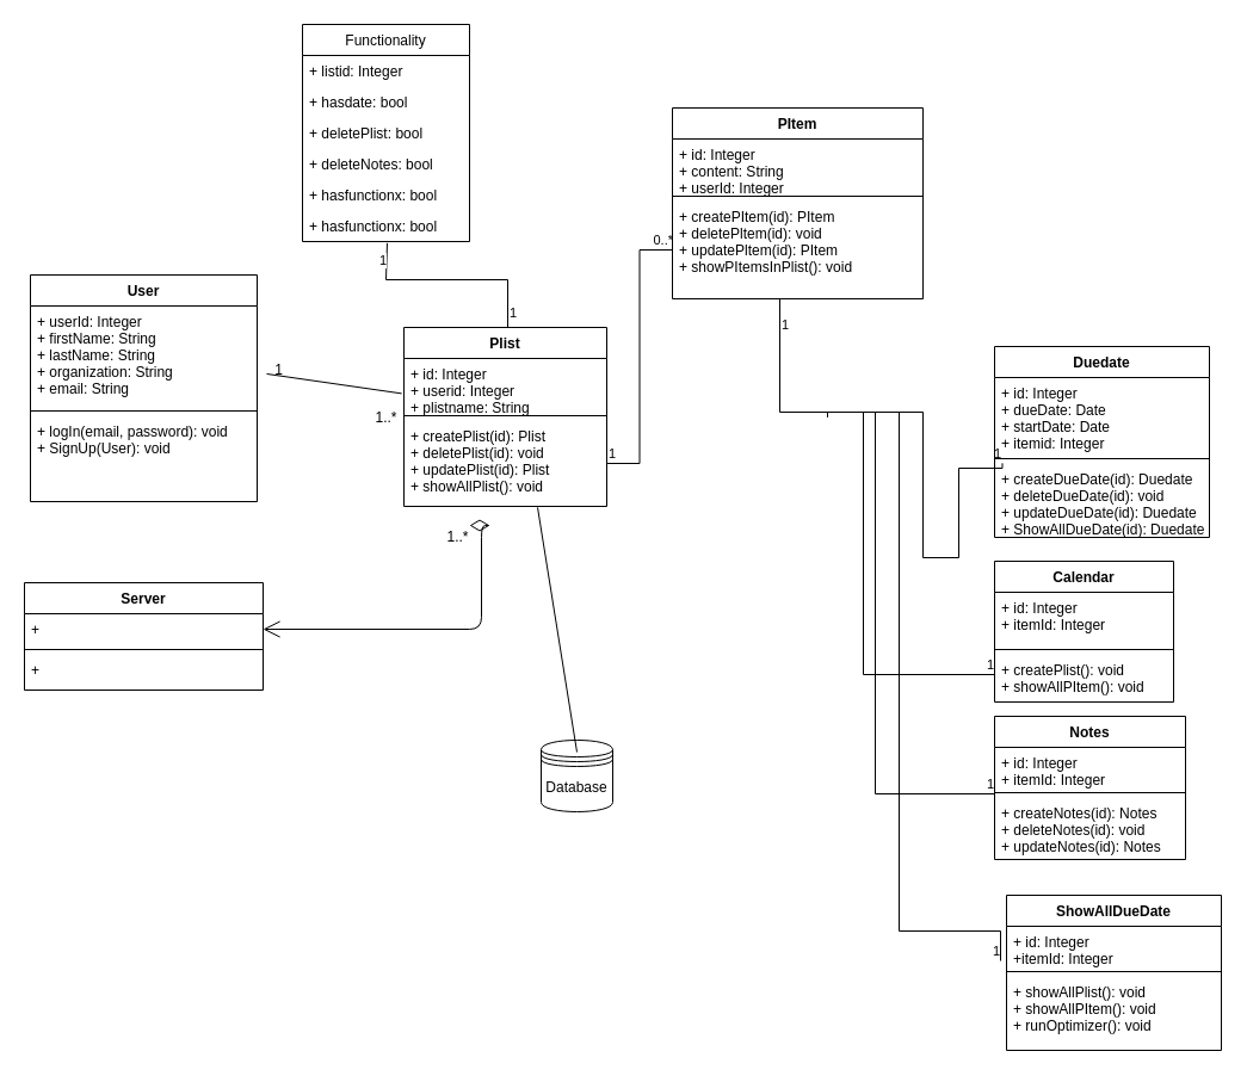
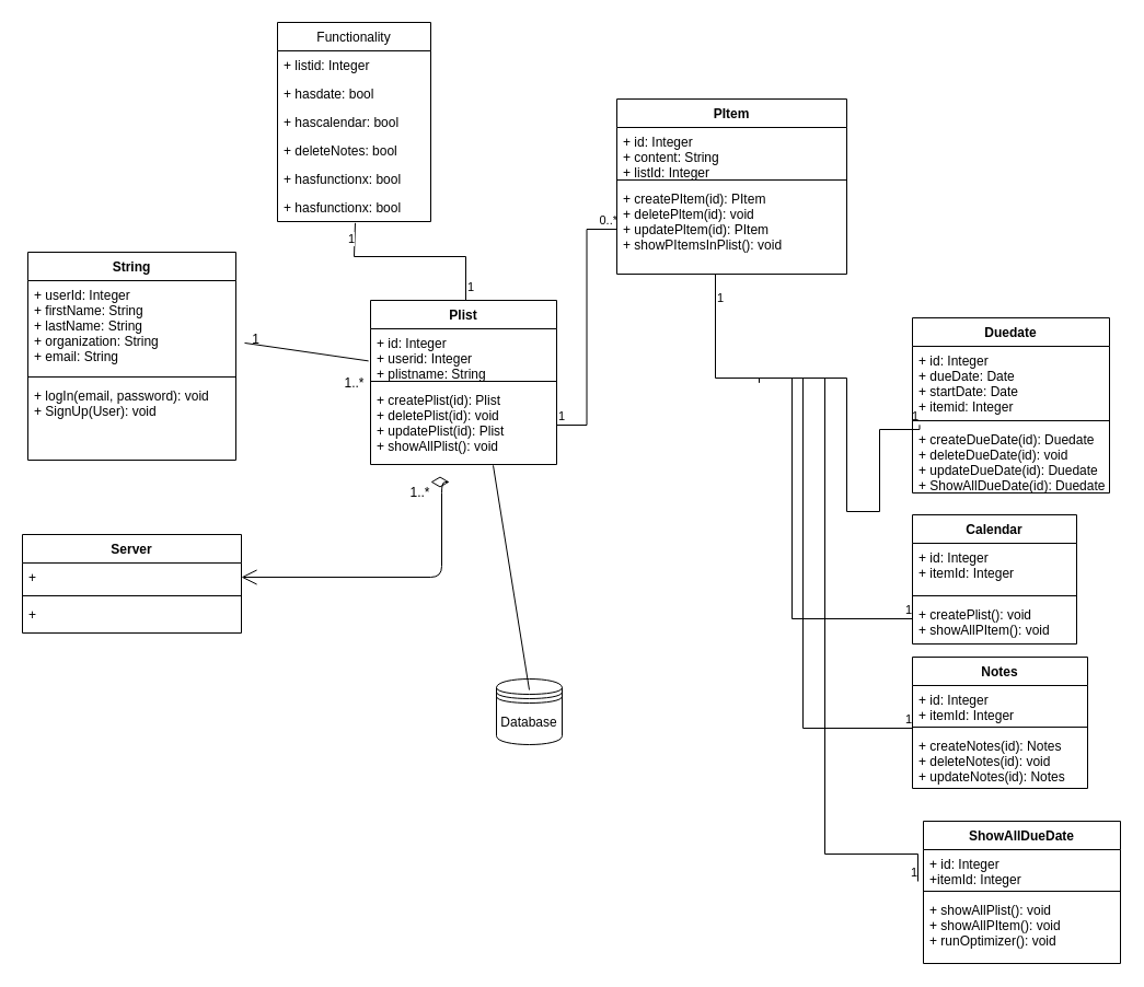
  <mxCell id="0" />
  <mxCell id="1" parent="0" />
  <mxCell id="2" value="Server" style="swimlane;fontStyle=1;align=center;verticalAlign=top;childLayout=stackLayout;horizontal=1;startSize=26;horizontalStack=0;resizeParent=1;resizeParentMax=0;resizeLast=0;collapsible=1;marginBottom=0;" parent="1" vertex="1"><mxGeometry x="20" y="488" width="200" height="90" as="geometry" /></mxCell>
  <mxCell id="3" value="+ " style="text;strokeColor=none;fillColor=none;align=left;verticalAlign=top;spacingLeft=4;spacingRight=4;overflow=hidden;rotatable=0;points=[[0,0.5],[1,0.5]];portConstraint=eastwest;" parent="2" vertex="1"><mxGeometry y="26" width="200" height="26" as="geometry" /></mxCell>
  <mxCell id="4" value="" style="line;strokeWidth=1;fillColor=none;align=left;verticalAlign=middle;spacingTop=-1;spacingLeft=3;spacingRight=3;rotatable=0;labelPosition=right;points=[];portConstraint=eastwest;" parent="2" vertex="1"><mxGeometry y="52" width="200" height="8" as="geometry" /></mxCell>
  <mxCell id="5" value="+ " style="text;strokeColor=none;fillColor=none;align=left;verticalAlign=top;spacingLeft=4;spacingRight=4;overflow=hidden;rotatable=0;points=[[0,0.5],[1,0.5]];portConstraint=eastwest;" parent="2" vertex="1"><mxGeometry y="60" width="200" height="30" as="geometry" /></mxCell>
  <mxCell id="6" value="" style="endArrow=open;html=1;endSize=12;startArrow=diamondThin;startSize=14;startFill=0;edgeStyle=orthogonalEdgeStyle;align=left;verticalAlign=bottom;sourcePerimeterSpacing=8;targetPerimeterSpacing=8;entryX=1;entryY=0.5;entryDx=0;entryDy=0;" parent="1" target="3" edge="1"><mxGeometry x="-1" y="42" relative="1" as="geometry"><mxPoint x="393" y="440" as="sourcePoint" /><mxPoint x="453" y="533" as="targetPoint" /><Array as="points"><mxPoint x="403" y="527" /></Array><mxPoint x="-12" y="-30" as="offset" /></mxGeometry></mxCell>
  <mxCell id="7" value="Functionality" style="swimlane;fontStyle=0;childLayout=stackLayout;horizontal=1;startSize=26;fillColor=none;horizontalStack=0;resizeParent=1;resizeParentMax=0;resizeLast=0;collapsible=1;marginBottom=0;" parent="1" vertex="1"><mxGeometry x="253" y="20" width="140" height="182" as="geometry" /></mxCell>
  <mxCell id="8" value="+ listid: Integer" style="text;strokeColor=none;fillColor=none;align=left;verticalAlign=top;spacingLeft=4;spacingRight=4;overflow=hidden;rotatable=0;points=[[0,0.5],[1,0.5]];portConstraint=eastwest;" parent="7" vertex="1"><mxGeometry y="26" width="140" height="26" as="geometry" /></mxCell>
  <mxCell id="9" value="+ hasdate: bool" style="text;strokeColor=none;fillColor=none;align=left;verticalAlign=top;spacingLeft=4;spacingRight=4;overflow=hidden;rotatable=0;points=[[0,0.5],[1,0.5]];portConstraint=eastwest;" parent="7" vertex="1"><mxGeometry y="52" width="140" height="26" as="geometry" /></mxCell>
- <mxCell id="10" value="+ deletePlist: bool" style="text;strokeColor=none;fillColor=none;align=left;verticalAlign=top;spacingLeft=4;spacingRight=4;overflow=hidden;rotatable=0;points=[[0,0.5],[1,0.5]];portConstraint=eastwest;" parent="7" vertex="1"><mxGeometry y="78" width="140" height="26" as="geometry" /></mxCell>
+ <mxCell id="10" value="+ hascalendar: bool" style="text;strokeColor=none;fillColor=none;align=left;verticalAlign=top;spacingLeft=4;spacingRight=4;overflow=hidden;rotatable=0;points=[[0,0.5],[1,0.5]];portConstraint=eastwest;" parent="7" vertex="1"><mxGeometry y="78" width="140" height="26" as="geometry" /></mxCell>
  <mxCell id="11" value="+ deleteNotes: bool" style="text;strokeColor=none;fillColor=none;align=left;verticalAlign=top;spacingLeft=4;spacingRight=4;overflow=hidden;rotatable=0;points=[[0,0.5],[1,0.5]];portConstraint=eastwest;" parent="7" vertex="1"><mxGeometry y="104" width="140" height="26" as="geometry" /></mxCell>
  <mxCell id="12" value="+ hasfunctionx: bool" style="text;strokeColor=none;fillColor=none;align=left;verticalAlign=top;spacingLeft=4;spacingRight=4;overflow=hidden;rotatable=0;points=[[0,0.5],[1,0.5]];portConstraint=eastwest;" parent="7" vertex="1"><mxGeometry y="130" width="140" height="26" as="geometry" /></mxCell>
  <mxCell id="13" value="+ hasfunctionx: bool" style="text;strokeColor=none;fillColor=none;align=left;verticalAlign=top;spacingLeft=4;spacingRight=4;overflow=hidden;rotatable=0;points=[[0,0.5],[1,0.5]];portConstraint=eastwest;" parent="7" vertex="1"><mxGeometry y="156" width="140" height="26" as="geometry" /></mxCell>
  <mxCell id="14" value="" style="endArrow=none;html=1;edgeStyle=orthogonalEdgeStyle;rounded=0;exitX=1;exitY=0.5;exitDx=0;exitDy=0;entryX=0;entryY=0.5;entryDx=0;entryDy=0;" parent="1" source="36" target="45" edge="1"><mxGeometry relative="1" as="geometry"><mxPoint x="495" y="308" as="sourcePoint" /><mxPoint x="553" y="349" as="targetPoint" /></mxGeometry></mxCell>
  <mxCell id="15" value="1" style="edgeLabel;resizable=0;html=1;align=left;verticalAlign=bottom;" parent="14" connectable="0" vertex="1"><mxGeometry x="-1" relative="1" as="geometry" /></mxCell>
  <mxCell id="16" value="0..*" style="edgeLabel;resizable=0;html=1;align=right;verticalAlign=bottom;" parent="14" connectable="0" vertex="1"><mxGeometry x="1" relative="1" as="geometry"><mxPoint x="1" as="offset" /></mxGeometry></mxCell>
  <mxCell id="17" value="" style="endArrow=none;html=1;edgeStyle=orthogonalEdgeStyle;rounded=0;exitX=1;exitY=0.5;exitDx=0;exitDy=0;entryX=0.036;entryY=-0.003;entryDx=0;entryDy=0;entryPerimeter=0;" parent="1" target="50" edge="1"><mxGeometry relative="1" as="geometry"><mxPoint x="693" y="349" as="sourcePoint" /><mxPoint x="803" y="410" as="targetPoint" /><Array as="points"><mxPoint x="693" y="345" /><mxPoint x="773" y="345" /><mxPoint x="773" y="467" /><mxPoint x="803" y="467" /><mxPoint x="803" y="392" /><mxPoint x="840" y="392" /></Array></mxGeometry></mxCell>
  <mxCell id="18" value="1" style="edgeLabel;resizable=0;html=1;align=right;verticalAlign=bottom;" parent="17" connectable="0" vertex="1"><mxGeometry x="1" relative="1" as="geometry" /></mxCell>
  <mxCell id="19" value="" style="endArrow=none;html=1;edgeStyle=orthogonalEdgeStyle;rounded=0;entryX=0.507;entryY=1.051;entryDx=0;entryDy=0;entryPerimeter=0;" parent="1" target="13" edge="1"><mxGeometry relative="1" as="geometry"><mxPoint x="425" y="280" as="sourcePoint" /><mxPoint x="145" y="782" as="targetPoint" /><Array as="points"><mxPoint x="425" y="234" /><mxPoint x="323" y="234" /></Array></mxGeometry></mxCell>
  <mxCell id="20" value="1" style="edgeLabel;resizable=0;html=1;align=left;verticalAlign=bottom;" parent="19" connectable="0" vertex="1"><mxGeometry x="-1" relative="1" as="geometry"><mxPoint y="-10" as="offset" /></mxGeometry></mxCell>
  <mxCell id="21" value="1" style="edgeLabel;resizable=0;html=1;align=right;verticalAlign=bottom;" parent="19" connectable="0" vertex="1"><mxGeometry x="1" relative="1" as="geometry"><mxPoint y="23" as="offset" /></mxGeometry></mxCell>
  <mxCell id="22" value="" style="endArrow=none;html=1;edgeStyle=orthogonalEdgeStyle;rounded=0;exitX=1;exitY=0.5;exitDx=0;exitDy=0;entryX=0;entryY=0.5;entryDx=0;entryDy=0;" parent="1" edge="1"><mxGeometry relative="1" as="geometry"><mxPoint x="693" y="349" as="sourcePoint" /><mxPoint x="833" y="565" as="targetPoint" /><Array as="points"><mxPoint x="723" y="345" /><mxPoint x="723" y="565" /></Array></mxGeometry></mxCell>
  <mxCell id="23" value="1" style="edgeLabel;resizable=0;html=1;align=right;verticalAlign=bottom;" parent="22" connectable="0" vertex="1"><mxGeometry x="1" relative="1" as="geometry" /></mxCell>
  <mxCell id="24" value="" style="endArrow=none;html=1;edgeStyle=orthogonalEdgeStyle;rounded=0;exitX=1;exitY=0.5;exitDx=0;exitDy=0;entryX=0;entryY=0.5;entryDx=0;entryDy=0;" parent="1" edge="1"><mxGeometry relative="1" as="geometry"><mxPoint x="693" y="349" as="sourcePoint" /><mxPoint x="833" y="665" as="targetPoint" /><Array as="points"><mxPoint x="733" y="345" /><mxPoint x="733" y="665" /></Array></mxGeometry></mxCell>
  <mxCell id="25" value="1" style="edgeLabel;resizable=0;html=1;align=left;verticalAlign=bottom;" parent="24" connectable="0" vertex="1"><mxGeometry x="-1" relative="1" as="geometry"><mxPoint x="-40" y="-69" as="offset" /></mxGeometry></mxCell>
  <mxCell id="26" value="1" style="edgeLabel;resizable=0;html=1;align=right;verticalAlign=bottom;" parent="24" connectable="0" vertex="1"><mxGeometry x="1" relative="1" as="geometry" /></mxCell>
  <mxCell id="27" value="" style="endArrow=none;html=1;edgeStyle=orthogonalEdgeStyle;rounded=0;entryX=0;entryY=0.5;entryDx=0;entryDy=0;" parent="1" source="45" edge="1"><mxGeometry relative="1" as="geometry"><mxPoint x="663" y="345" as="sourcePoint" /><mxPoint x="838" y="805" as="targetPoint" /><Array as="points"><mxPoint x="653" y="345" /><mxPoint x="753" y="345" /><mxPoint x="753" y="780" /><mxPoint x="838" y="780" /></Array></mxGeometry></mxCell>
  <mxCell id="28" value="1" style="edgeLabel;resizable=0;html=1;align=right;verticalAlign=bottom;" parent="27" connectable="0" vertex="1"><mxGeometry x="1" relative="1" as="geometry" /></mxCell>
- <mxCell id="29" value="User" style="swimlane;fontStyle=1;align=center;verticalAlign=top;childLayout=stackLayout;horizontal=1;startSize=26;horizontalStack=0;resizeParent=1;resizeParentMax=0;resizeLast=0;collapsible=1;marginBottom=0;hachureGap=4;pointerEvents=0;" vertex="1" parent="1"><mxGeometry x="25" y="230" width="190" height="190" as="geometry" /></mxCell>
+ <mxCell id="29" value="String" style="swimlane;fontStyle=1;align=center;verticalAlign=top;childLayout=stackLayout;horizontal=1;startSize=26;horizontalStack=0;resizeParent=1;resizeParentMax=0;resizeLast=0;collapsible=1;marginBottom=0;hachureGap=4;pointerEvents=0;" vertex="1" parent="1"><mxGeometry x="25" y="230" width="190" height="190" as="geometry" /></mxCell>
  <mxCell id="30" value="+ userId: Integer&#10;+ firstName: String&#10;+ lastName: String&#10;+ organization: String&#10;+ email: String" style="text;strokeColor=none;fillColor=none;align=left;verticalAlign=top;spacingLeft=4;spacingRight=4;overflow=hidden;rotatable=0;points=[[0,0.5],[1,0.5]];portConstraint=eastwest;" vertex="1" parent="29"><mxGeometry y="26" width="190" height="84" as="geometry" /></mxCell>
  <mxCell id="31" value="" style="line;strokeWidth=1;fillColor=none;align=left;verticalAlign=middle;spacingTop=-1;spacingLeft=3;spacingRight=3;rotatable=0;labelPosition=right;points=[];portConstraint=eastwest;" vertex="1" parent="29"><mxGeometry y="110" width="190" height="8" as="geometry" /></mxCell>
  <mxCell id="32" value="+ logIn(email, password): void&#10;+ SignUp(User): void" style="text;strokeColor=none;fillColor=none;align=left;verticalAlign=top;spacingLeft=4;spacingRight=4;overflow=hidden;rotatable=0;points=[[0,0.5],[1,0.5]];portConstraint=eastwest;" vertex="1" parent="29"><mxGeometry y="118" width="190" height="72" as="geometry" /></mxCell>
  <mxCell id="33" value="Plist" style="swimlane;fontStyle=1;align=center;verticalAlign=top;childLayout=stackLayout;horizontal=1;startSize=26;horizontalStack=0;resizeParent=1;resizeParentMax=0;resizeLast=0;collapsible=1;marginBottom=0;hachureGap=4;pointerEvents=0;" vertex="1" parent="1"><mxGeometry x="338" y="274" width="170" height="150" as="geometry" /></mxCell>
  <mxCell id="34" value="+ id: Integer&#10;+ userid: Integer&#10;+ plistname: String" style="text;strokeColor=none;fillColor=none;align=left;verticalAlign=top;spacingLeft=4;spacingRight=4;overflow=hidden;rotatable=0;points=[[0,0.5],[1,0.5]];portConstraint=eastwest;" vertex="1" parent="33"><mxGeometry y="26" width="170" height="44" as="geometry" /></mxCell>
  <mxCell id="35" value="" style="line;strokeWidth=1;fillColor=none;align=left;verticalAlign=middle;spacingTop=-1;spacingLeft=3;spacingRight=3;rotatable=0;labelPosition=right;points=[];portConstraint=eastwest;" vertex="1" parent="33"><mxGeometry y="70" width="170" height="8" as="geometry" /></mxCell>
  <mxCell id="36" value="+ createPlist(id): Plist&#10;+ deletePlist(id): void&#10;+ updatePlist(id): Plist&#10;+ showAllPlist(): void&#10;" style="text;strokeColor=none;fillColor=none;align=left;verticalAlign=top;spacingLeft=4;spacingRight=4;overflow=hidden;rotatable=0;points=[[0,0.5],[1,0.5]];portConstraint=eastwest;" vertex="1" parent="33"><mxGeometry y="78" width="170" height="72" as="geometry" /></mxCell>
  <mxCell id="37" value="" style="endArrow=none;html=1;startSize=14;endSize=14;sourcePerimeterSpacing=8;targetPerimeterSpacing=8;entryX=-0.011;entryY=0.668;entryDx=0;entryDy=0;entryPerimeter=0;" edge="1" parent="1" source="30" target="34"><mxGeometry width="50" height="50" relative="1" as="geometry"><mxPoint x="273" y="490" as="sourcePoint" /><mxPoint x="323" y="440" as="targetPoint" /></mxGeometry></mxCell>
  <mxCell id="38" value="1" style="text;html=1;align=center;verticalAlign=middle;resizable=0;points=[];autosize=1;strokeColor=none;fillColor=none;" vertex="1" parent="1"><mxGeometry x="223" y="300" width="20" height="20" as="geometry" /></mxCell>
  <mxCell id="39" value="1..*" style="text;html=1;align=center;verticalAlign=middle;resizable=0;points=[];autosize=1;strokeColor=none;fillColor=none;" vertex="1" parent="1"><mxGeometry x="308" y="340" width="30" height="20" as="geometry" /></mxCell>
  <mxCell id="40" value="Database" style="shape=datastore;whiteSpace=wrap;html=1;hachureGap=4;pointerEvents=0;" vertex="1" parent="1"><mxGeometry x="453" y="620" width="60" height="60" as="geometry" /></mxCell>
  <mxCell id="41" value="" style="endArrow=none;html=1;startSize=14;endSize=14;sourcePerimeterSpacing=8;targetPerimeterSpacing=8;exitX=0.659;exitY=1.012;exitDx=0;exitDy=0;exitPerimeter=0;" edge="1" parent="1" source="36"><mxGeometry width="50" height="50" relative="1" as="geometry"><mxPoint x="443" y="720" as="sourcePoint" /><mxPoint x="483" y="630" as="targetPoint" /></mxGeometry></mxCell>
  <mxCell id="42" value="PItem" style="swimlane;fontStyle=1;align=center;verticalAlign=top;childLayout=stackLayout;horizontal=1;startSize=26;horizontalStack=0;resizeParent=1;resizeParentMax=0;resizeLast=0;collapsible=1;marginBottom=0;hachureGap=4;pointerEvents=0;" vertex="1" parent="1"><mxGeometry x="563" y="90" width="210" height="160" as="geometry" /></mxCell>
- <mxCell id="43" value="+ id: Integer&#10;+ content: String&#10;+ userId: Integer" style="text;strokeColor=none;fillColor=none;align=left;verticalAlign=top;spacingLeft=4;spacingRight=4;overflow=hidden;rotatable=0;points=[[0,0.5],[1,0.5]];portConstraint=eastwest;" vertex="1" parent="42"><mxGeometry y="26" width="210" height="44" as="geometry" /></mxCell>
+ <mxCell id="43" value="+ id: Integer&#10;+ content: String&#10;+ listId: Integer" style="text;strokeColor=none;fillColor=none;align=left;verticalAlign=top;spacingLeft=4;spacingRight=4;overflow=hidden;rotatable=0;points=[[0,0.5],[1,0.5]];portConstraint=eastwest;" vertex="1" parent="42"><mxGeometry y="26" width="210" height="44" as="geometry" /></mxCell>
  <mxCell id="44" value="" style="line;strokeWidth=1;fillColor=none;align=left;verticalAlign=middle;spacingTop=-1;spacingLeft=3;spacingRight=3;rotatable=0;labelPosition=right;points=[];portConstraint=eastwest;" vertex="1" parent="42"><mxGeometry y="70" width="210" height="8" as="geometry" /></mxCell>
  <mxCell id="45" value="+ createPItem(id): PItem&#10;+ deletePltem(id): void&#10;+ updatePltem(id): PItem&#10;+ showPItemsInPlist(): void&#10;" style="text;strokeColor=none;fillColor=none;align=left;verticalAlign=top;spacingLeft=4;spacingRight=4;overflow=hidden;rotatable=0;points=[[0,0.5],[1,0.5]];portConstraint=eastwest;" vertex="1" parent="42"><mxGeometry y="78" width="210" height="82" as="geometry" /></mxCell>
  <mxCell id="46" value="1..*" style="text;html=1;align=center;verticalAlign=middle;resizable=0;points=[];autosize=1;strokeColor=none;fillColor=none;" vertex="1" parent="1"><mxGeometry x="368" y="440" width="30" height="20" as="geometry" /></mxCell>
  <mxCell id="47" value="Duedate" style="swimlane;fontStyle=1;align=center;verticalAlign=top;childLayout=stackLayout;horizontal=1;startSize=26;horizontalStack=0;resizeParent=1;resizeParentMax=0;resizeLast=0;collapsible=1;marginBottom=0;hachureGap=4;pointerEvents=0;" vertex="1" parent="1"><mxGeometry x="833" y="290" width="180" height="160" as="geometry" /></mxCell>
  <mxCell id="48" value="+ id: Integer&#10;+ dueDate: Date&#10;+ startDate: Date&#10;+ itemid: Integer" style="text;strokeColor=none;fillColor=none;align=left;verticalAlign=top;spacingLeft=4;spacingRight=4;overflow=hidden;rotatable=0;points=[[0,0.5],[1,0.5]];portConstraint=eastwest;" vertex="1" parent="47"><mxGeometry y="26" width="180" height="64" as="geometry" /></mxCell>
  <mxCell id="49" value="" style="line;strokeWidth=1;fillColor=none;align=left;verticalAlign=middle;spacingTop=-1;spacingLeft=3;spacingRight=3;rotatable=0;labelPosition=right;points=[];portConstraint=eastwest;" vertex="1" parent="47"><mxGeometry y="90" width="180" height="8" as="geometry" /></mxCell>
  <mxCell id="50" value="+ createDueDate(id): Duedate&#10;+ deleteDueDate(id): void&#10;+ updateDueDate(id): Duedate&#10;+ ShowAllDueDate(id): Duedate" style="text;strokeColor=none;fillColor=none;align=left;verticalAlign=top;spacingLeft=4;spacingRight=4;overflow=hidden;rotatable=0;points=[[0,0.5],[1,0.5]];portConstraint=eastwest;" vertex="1" parent="47"><mxGeometry y="98" width="180" height="62" as="geometry" /></mxCell>
  <mxCell id="51" value="Calendar" style="swimlane;fontStyle=1;align=center;verticalAlign=top;childLayout=stackLayout;horizontal=1;startSize=26;horizontalStack=0;resizeParent=1;resizeParentMax=0;resizeLast=0;collapsible=1;marginBottom=0;hachureGap=4;pointerEvents=0;" vertex="1" parent="1"><mxGeometry x="833" y="470" width="150" height="118" as="geometry" /></mxCell>
  <mxCell id="52" value="+ id: Integer&#10;+ itemId: Integer" style="text;strokeColor=none;fillColor=none;align=left;verticalAlign=top;spacingLeft=4;spacingRight=4;overflow=hidden;rotatable=0;points=[[0,0.5],[1,0.5]];portConstraint=eastwest;" vertex="1" parent="51"><mxGeometry y="26" width="150" height="44" as="geometry" /></mxCell>
  <mxCell id="53" value="" style="line;strokeWidth=1;fillColor=none;align=left;verticalAlign=middle;spacingTop=-1;spacingLeft=3;spacingRight=3;rotatable=0;labelPosition=right;points=[];portConstraint=eastwest;" vertex="1" parent="51"><mxGeometry y="70" width="150" height="8" as="geometry" /></mxCell>
  <mxCell id="54" value="+ createPlist(): void&#10;+ showAllPItem(): void " style="text;strokeColor=none;fillColor=none;align=left;verticalAlign=top;spacingLeft=4;spacingRight=4;overflow=hidden;rotatable=0;points=[[0,0.5],[1,0.5]];portConstraint=eastwest;" vertex="1" parent="51"><mxGeometry y="78" width="150" height="40" as="geometry" /></mxCell>
  <mxCell id="55" value="Notes" style="swimlane;fontStyle=1;align=center;verticalAlign=top;childLayout=stackLayout;horizontal=1;startSize=26;horizontalStack=0;resizeParent=1;resizeParentMax=0;resizeLast=0;collapsible=1;marginBottom=0;hachureGap=4;pointerEvents=0;" vertex="1" parent="1"><mxGeometry x="833" y="600" width="160" height="120" as="geometry" /></mxCell>
  <mxCell id="56" value="+ id: Integer&#10;+ itemId: Integer" style="text;strokeColor=none;fillColor=none;align=left;verticalAlign=top;spacingLeft=4;spacingRight=4;overflow=hidden;rotatable=0;points=[[0,0.5],[1,0.5]];portConstraint=eastwest;" vertex="1" parent="55"><mxGeometry y="26" width="160" height="34" as="geometry" /></mxCell>
  <mxCell id="57" value="" style="line;strokeWidth=1;fillColor=none;align=left;verticalAlign=middle;spacingTop=-1;spacingLeft=3;spacingRight=3;rotatable=0;labelPosition=right;points=[];portConstraint=eastwest;" vertex="1" parent="55"><mxGeometry y="60" width="160" height="8" as="geometry" /></mxCell>
  <mxCell id="58" value="+ createNotes(id): Notes&#10;+ deleteNotes(id): void&#10;+ updateNotes(id): Notes" style="text;strokeColor=none;fillColor=none;align=left;verticalAlign=top;spacingLeft=4;spacingRight=4;overflow=hidden;rotatable=0;points=[[0,0.5],[1,0.5]];portConstraint=eastwest;" vertex="1" parent="55"><mxGeometry y="68" width="160" height="52" as="geometry" /></mxCell>
  <mxCell id="59" value="ShowAllDueDate" style="swimlane;fontStyle=1;align=center;verticalAlign=top;childLayout=stackLayout;horizontal=1;startSize=26;horizontalStack=0;resizeParent=1;resizeParentMax=0;resizeLast=0;collapsible=1;marginBottom=0;hachureGap=4;pointerEvents=0;" vertex="1" parent="1"><mxGeometry x="843" y="750" width="180" height="130" as="geometry" /></mxCell>
  <mxCell id="60" value="+ id: Integer&#10;+itemId: Integer" style="text;strokeColor=none;fillColor=none;align=left;verticalAlign=top;spacingLeft=4;spacingRight=4;overflow=hidden;rotatable=0;points=[[0,0.5],[1,0.5]];portConstraint=eastwest;" vertex="1" parent="59"><mxGeometry y="26" width="180" height="34" as="geometry" /></mxCell>
  <mxCell id="61" value="" style="line;strokeWidth=1;fillColor=none;align=left;verticalAlign=middle;spacingTop=-1;spacingLeft=3;spacingRight=3;rotatable=0;labelPosition=right;points=[];portConstraint=eastwest;" vertex="1" parent="59"><mxGeometry y="60" width="180" height="8" as="geometry" /></mxCell>
  <mxCell id="62" value="+ showAllPlist(): void&#10;+ showAllPItem(): void&#10;+ runOptimizer(): void" style="text;strokeColor=none;fillColor=none;align=left;verticalAlign=top;spacingLeft=4;spacingRight=4;overflow=hidden;rotatable=0;points=[[0,0.5],[1,0.5]];portConstraint=eastwest;" vertex="1" parent="59"><mxGeometry y="68" width="180" height="62" as="geometry" /></mxCell>
